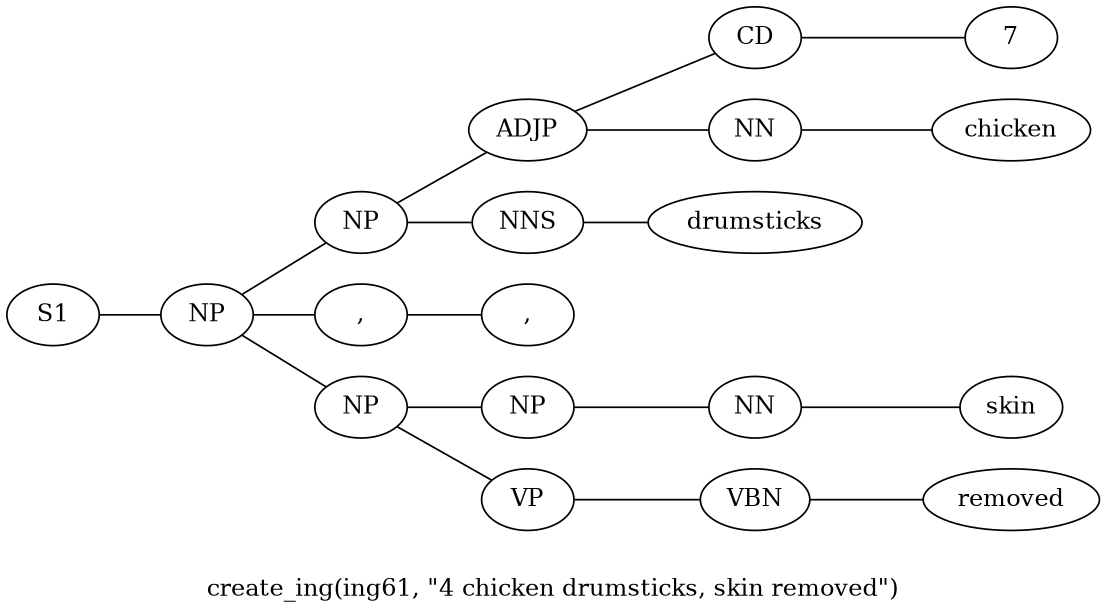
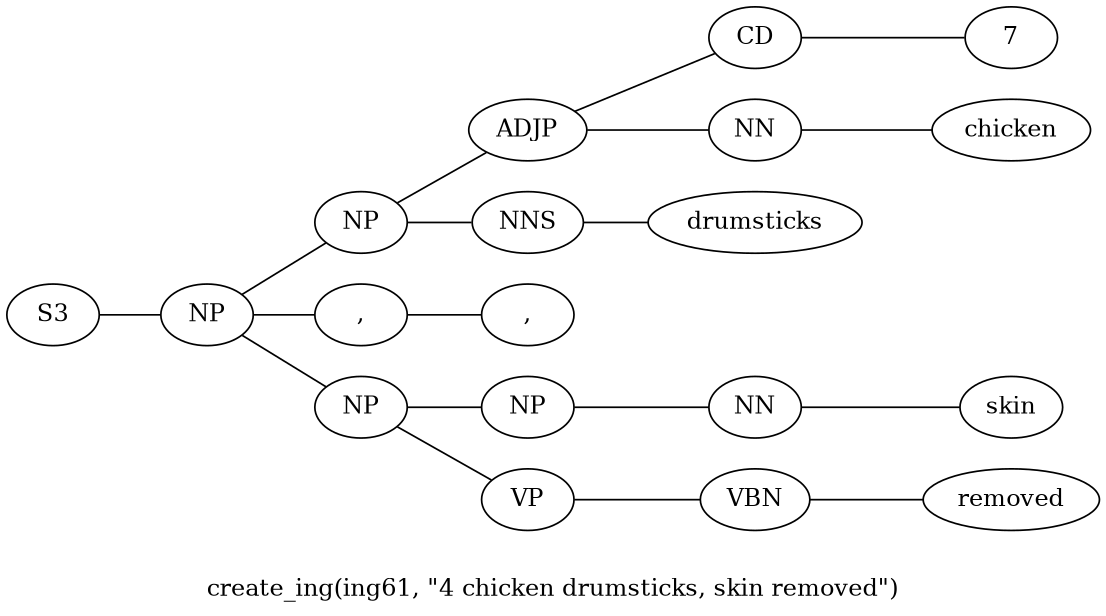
  graph {
    label="create_ing(ing61, \"4 chicken drumsticks, skin removed\")"
    rankdir=LR
-   n1 [label=S1]
+   n1 [label=S3]
    n2 [label=NP]
    n3 [label=NP]
    n4 [label=","]
    n5 [label=NP]
    n6 [label=ADJP]
    n7 [label=NNS]
    n8 [label=","]
    n9 [label=NP]
    n10 [label=VP]
    n11 [label=CD]
    n12 [label=NN]
    n13 [label=drumsticks]
    n14 [label=7]
    n15 [label=chicken]
    n16 [label=NN]
    n17 [label=VBN]
    n18 [label=skin]
    n19 [label=removed]
    n1 -- n2
    n2 -- n3
    n2 -- n4
    n2 -- n5
    n3 -- n6
    n3 -- n7
    n4 -- n8
    n5 -- n9
    n5 -- n10
    n6 -- n11
    n6 -- n12
    n7 -- n13
    n9 -- n16
    n10 -- n17
    n11 -- n14
    n12 -- n15
    n16 -- n18
    n17 -- n19
  }
